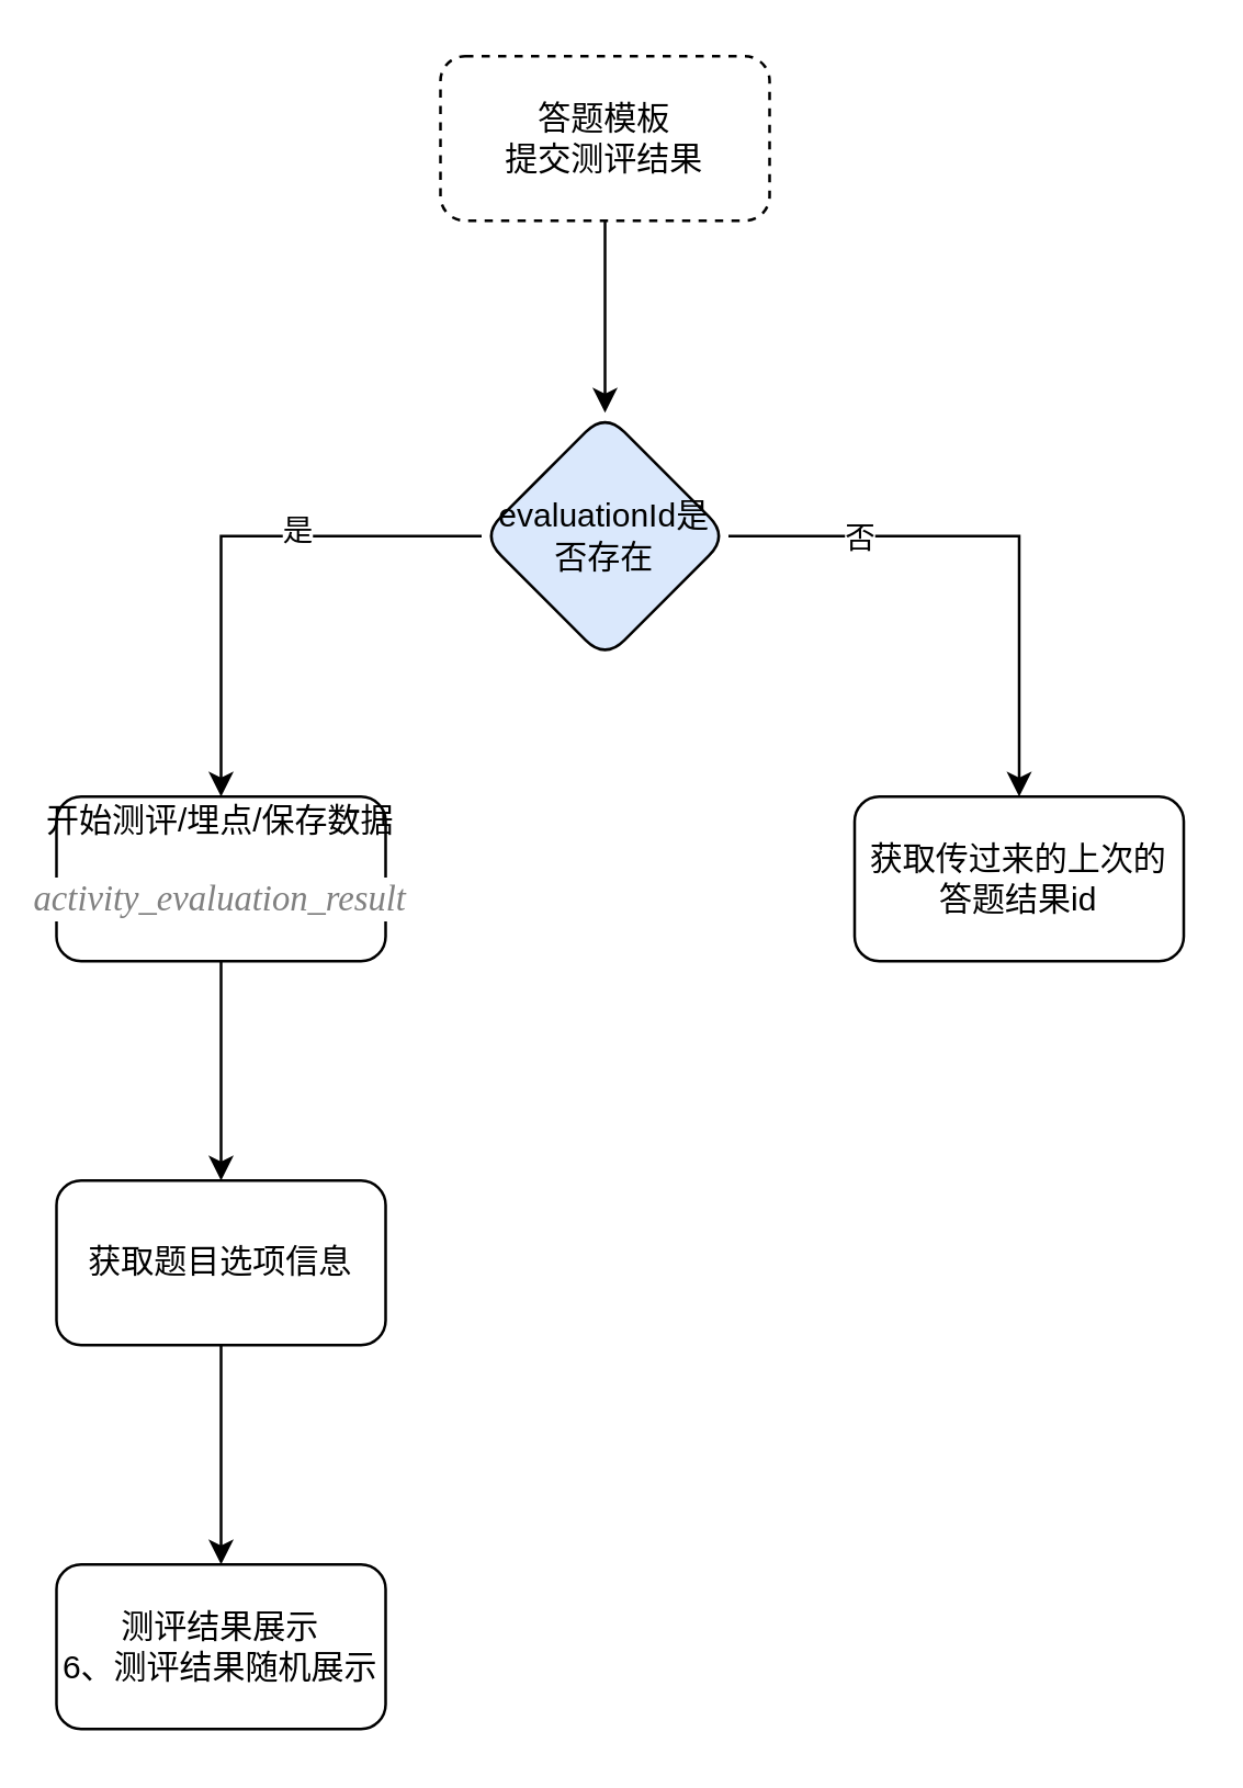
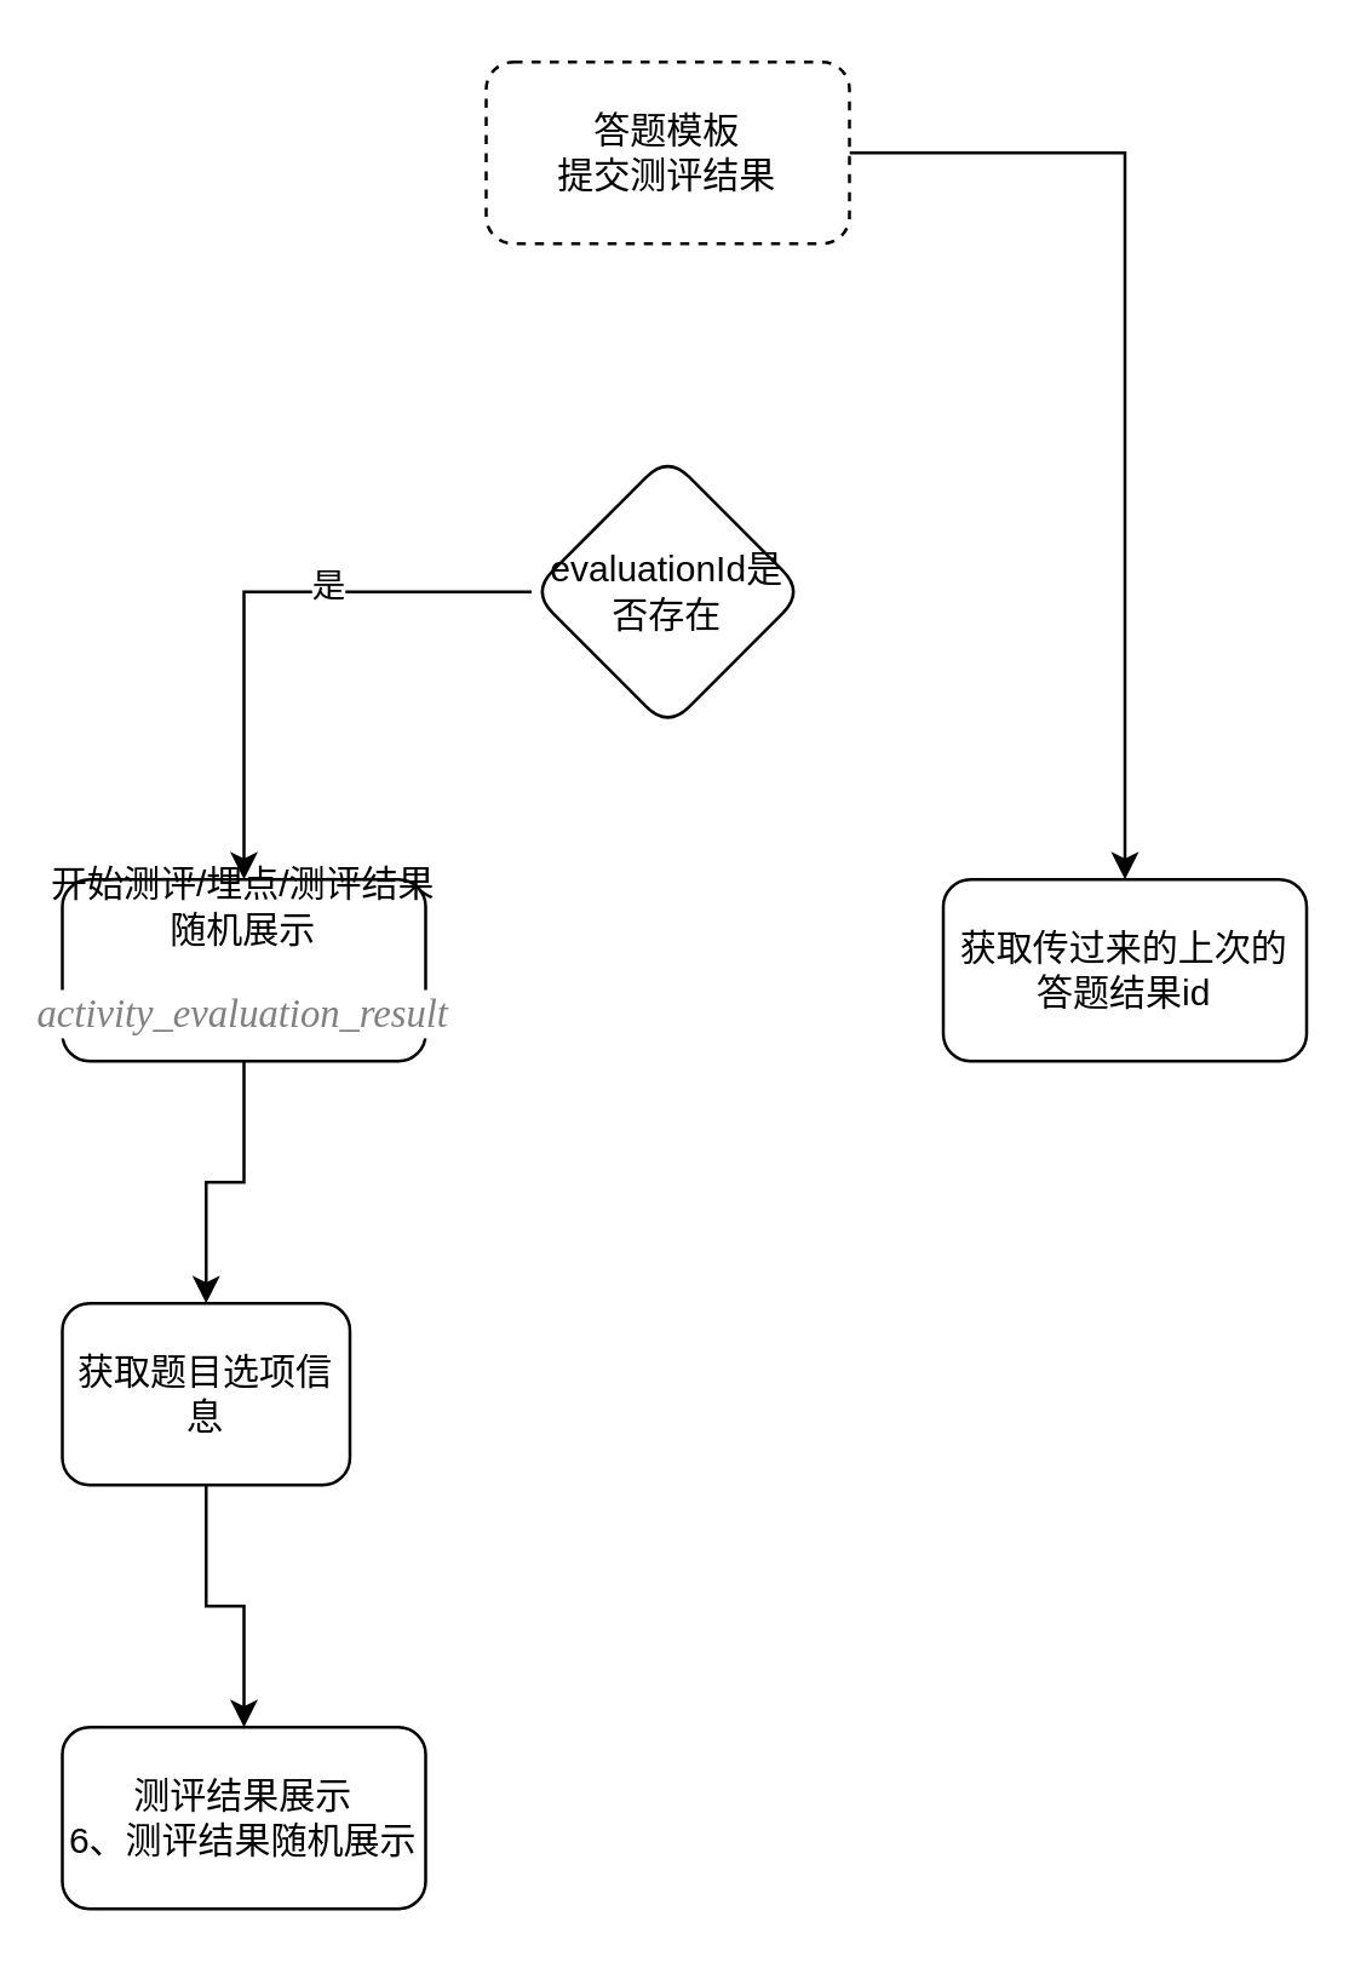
  <mxCell id="0" />
  <mxCell id="1" parent="0" />
- <mxCell id="2" value="" style="edgeStyle=orthogonalEdgeStyle;rounded=0;orthogonalLoop=1;jettySize=auto;html=1;" edge="1" parent="1" source="3" target="8"><mxGeometry relative="1" as="geometry" /></mxCell>
+ <mxCell id="2" value="" style="edgeStyle=orthogonalEdgeStyle;rounded=0;orthogonalLoop=1;jettySize=auto;html=1;" edge="1" parent="1" source="3" target="11"><mxGeometry relative="1" as="geometry" /></mxCell>
  <mxCell id="3" value="答题模板&lt;br&gt;提交测评结果" style="rounded=1;whiteSpace=wrap;html=1;dashed=1;" vertex="1" parent="1"><mxGeometry x="160" y="20" width="120" height="60" as="geometry" /></mxCell>
  <mxCell id="4" value="" style="edgeStyle=orthogonalEdgeStyle;rounded=0;orthogonalLoop=1;jettySize=auto;html=1;exitX=0;exitY=0.5;exitDx=0;exitDy=0;" edge="1" parent="1" source="8" target="10"><mxGeometry relative="1" as="geometry" /></mxCell>
  <mxCell id="5" value="是" style="edgeLabel;html=1;align=center;verticalAlign=middle;resizable=0;points=[];" vertex="1" connectable="0" parent="4"><mxGeometry x="-0.289" y="-3" relative="1" as="geometry"><mxPoint as="offset" /></mxGeometry></mxCell>
- <mxCell id="6" value="" style="edgeStyle=orthogonalEdgeStyle;rounded=0;orthogonalLoop=1;jettySize=auto;html=1;" edge="1" parent="1" source="8" target="11"><mxGeometry relative="1" as="geometry" /></mxCell>
- <mxCell id="7" value="否" style="edgeLabel;html=1;align=center;verticalAlign=middle;resizable=0;points=[];" vertex="1" connectable="0" parent="6"><mxGeometry x="-0.537" relative="1" as="geometry"><mxPoint as="offset" /></mxGeometry></mxCell>
- <mxCell id="8" value="evaluationId是否存在" style="rhombus;whiteSpace=wrap;html=1;rounded=1;fillColor=#dae8fc;" vertex="1" parent="1"><mxGeometry x="175" y="150" width="90" height="90" as="geometry" /></mxCell>
+ <mxCell id="8" value="evaluationId是否存在" style="rhombus;whiteSpace=wrap;html=1;rounded=1;" vertex="1" parent="1"><mxGeometry x="175" y="150" width="90" height="90" as="geometry" /></mxCell>
  <mxCell id="9" value="" style="edgeStyle=orthogonalEdgeStyle;rounded=0;orthogonalLoop=1;jettySize=auto;html=1;" edge="1" parent="1" source="10" target="13"><mxGeometry relative="1" as="geometry" /></mxCell>
- <mxCell id="10" value="开始测评/埋点/保存数据&lt;br&gt;&lt;pre style=&quot;background-color: rgb(255 , 255 , 255) ; font-family: &amp;#34;jetbrains mono&amp;#34; ; font-size: 9.8pt&quot;&gt;&lt;span style=&quot;color: #808080 ; font-style: italic&quot;&gt;activity_evaluation_result&lt;/span&gt;&lt;/pre&gt;" style="whiteSpace=wrap;html=1;rounded=1;" vertex="1" parent="1"><mxGeometry x="20" y="290" width="120" height="60" as="geometry" /></mxCell>
+ <mxCell id="10" value="开始测评/埋点/测评结果随机展示&lt;br&gt;&lt;pre style=&quot;background-color: rgb(255 , 255 , 255) ; font-family: &amp;#34;jetbrains mono&amp;#34; ; font-size: 9.8pt&quot;&gt;&lt;span style=&quot;color: #808080 ; font-style: italic&quot;&gt;activity_evaluation_result&lt;/span&gt;&lt;/pre&gt;" style="whiteSpace=wrap;html=1;rounded=1;" vertex="1" parent="1"><mxGeometry x="20" y="290" width="120" height="60" as="geometry" /></mxCell>
  <mxCell id="11" value="获取传过来的上次的答题结果id" style="whiteSpace=wrap;html=1;rounded=1;" vertex="1" parent="1"><mxGeometry x="311" y="290" width="120" height="60" as="geometry" /></mxCell>
  <mxCell id="12" value="" style="edgeStyle=orthogonalEdgeStyle;rounded=0;orthogonalLoop=1;jettySize=auto;html=1;" edge="1" parent="1" source="13" target="14"><mxGeometry relative="1" as="geometry" /></mxCell>
- <mxCell id="13" value="获取题目选项信息" style="whiteSpace=wrap;html=1;rounded=1;" vertex="1" parent="1"><mxGeometry x="20" y="430" width="120" height="60" as="geometry" /></mxCell>
+ <mxCell id="13" value="获取题目选项信息" style="whiteSpace=wrap;html=1;rounded=1;" vertex="1" parent="1"><mxGeometry x="20" y="430" width="95" height="60" as="geometry" /></mxCell>
  <mxCell id="14" value="测评结果展示&lt;br&gt;6、测评结果随机展示" style="whiteSpace=wrap;html=1;rounded=1;" vertex="1" parent="1"><mxGeometry x="20" y="570" width="120" height="60" as="geometry" /></mxCell>
